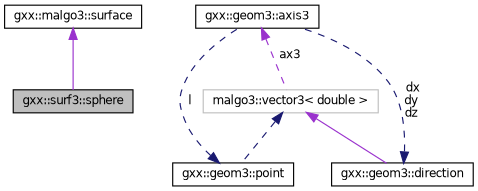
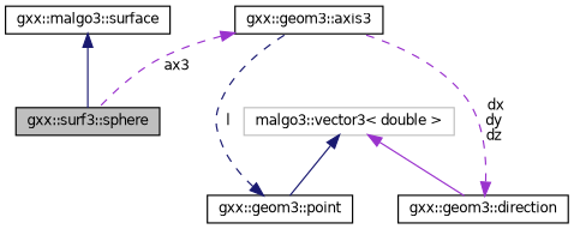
  digraph {
    node [color=black fillcolor=white fontname=Helvetica fontsize=10 shape=record style=filled]
    edge [color=midnightblue dir=back fontname=Helvetica fontsize=10 labelfontname=Helvetica labelfontsize=10 style=solid]
    n1 [fillcolor=grey75 fontcolor=black height=0.2 label="gxx::surf3::sphere" width=0.4]
    n2 [height=0.2 label="gxx::malgo3::surface" width=0.4]
    n3 [height=0.2 label="gxx::geom3::axis3" width=0.4]
    n4 [height=0.2 label="gxx::geom3::point" width=0.4]
    n5 [color=grey75 height=0.2 label="malgo3::vector3\< double \>" width=0.4]
    n6 [height=0.2 label="gxx::geom3::direction" width=0.4]
-   n2 -> n1 [color=darkorchid3]
-   n3 -> n5 [color=darkorchid3 label=" ax3" style=dashed]
+   n2 -> n1
+   n3 -> n1 [color=darkorchid3 label=" ax3" style=dashed]
    n4 -> n3 [label=" l" style=dashed]
-   n5 -> n4 [style=dashed]
+   n5 -> n4
    n5 -> n6 [color=darkorchid3]
-   n6 -> n3 [label=" dx\ndy\ndz" style=dashed]
+   n6 -> n3 [color=darkorchid3 label=" dx\ndy\ndz" style=dashed]
  }
